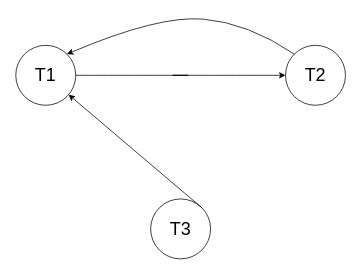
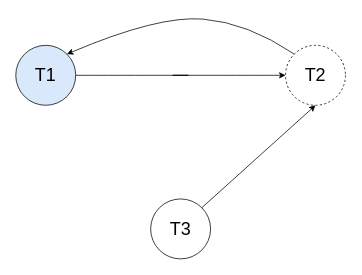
  <mxCell id="0" />
  <mxCell id="1" parent="0" />
- <mxCell id="2" value="&lt;font style=&quot;font-size: 24px&quot;&gt;T1&lt;/font&gt;" style="ellipse;whiteSpace=wrap;html=1;aspect=fixed;" vertex="1" parent="1"><mxGeometry x="20" y="60" width="80" height="80" as="geometry" /></mxCell>
+ <mxCell id="2" value="&lt;font style=&quot;font-size: 24px&quot;&gt;T1&lt;/font&gt;" style="ellipse;whiteSpace=wrap;html=1;aspect=fixed;fillColor=#dae8fc;" vertex="1" parent="1"><mxGeometry x="20" y="60" width="80" height="80" as="geometry" /></mxCell>
  <mxCell id="3" value="&lt;font style=&quot;font-size: 24px&quot;&gt;T3&lt;/font&gt;" style="ellipse;whiteSpace=wrap;html=1;aspect=fixed;" vertex="1" parent="1"><mxGeometry x="200" y="265" width="80" height="80" as="geometry" /></mxCell>
- <mxCell id="4" value="&lt;font style=&quot;font-size: 24px&quot;&gt;T2&lt;/font&gt;" style="ellipse;whiteSpace=wrap;html=1;aspect=fixed;" vertex="1" parent="1"><mxGeometry x="380" y="60" width="80" height="80" as="geometry" /></mxCell>
+ <mxCell id="4" value="&lt;font style=&quot;font-size: 24px&quot;&gt;T2&lt;/font&gt;" style="ellipse;whiteSpace=wrap;html=1;aspect=fixed;dashed=1;" vertex="1" parent="1"><mxGeometry x="380" y="60" width="80" height="80" as="geometry" /></mxCell>
  <mxCell id="5" value="" style="curved=1;endArrow=classic;html=1;entryX=0;entryY=0.5;entryDx=0;entryDy=0;exitX=1;exitY=0.5;exitDx=0;exitDy=0;" edge="1" parent="1" source="2" target="4"><mxGeometry width="50" height="50" relative="1" as="geometry"><mxPoint x="20" y="400" as="sourcePoint" /><mxPoint x="70" y="350" as="targetPoint" /><Array as="points"><mxPoint x="290" y="100" /><mxPoint x="190" y="100" /></Array></mxGeometry></mxCell>
  <mxCell id="6" value="" style="curved=1;endArrow=classic;html=1;entryX=1;entryY=0;entryDx=0;entryDy=0;exitX=0;exitY=0;exitDx=0;exitDy=0;" edge="1" parent="1" source="4" target="2"><mxGeometry width="50" height="50" relative="1" as="geometry"><mxPoint x="20" y="400" as="sourcePoint" /><mxPoint x="70" y="350" as="targetPoint" /><Array as="points"><mxPoint x="330" y="30" /><mxPoint x="210" y="20" /></Array></mxGeometry></mxCell>
- <mxCell id="7" value="" style="endArrow=classic;html=1;exitX=1;exitY=0;exitDx=0;exitDy=0;" edge="1" parent="1" source="3" target="2"><mxGeometry width="50" height="50" relative="1" as="geometry"><mxPoint x="20" y="400" as="sourcePoint" /><mxPoint x="70" y="350" as="targetPoint" /></mxGeometry></mxCell>
+ <mxCell id="7" value="" style="endArrow=classic;html=1;entryX=0.5;entryY=1;entryDx=0;entryDy=0;exitX=1;exitY=0;exitDx=0;exitDy=0;" edge="1" parent="1" source="3" target="4"><mxGeometry width="50" height="50" relative="1" as="geometry"><mxPoint x="20" y="400" as="sourcePoint" /><mxPoint x="70" y="350" as="targetPoint" /></mxGeometry></mxCell>
